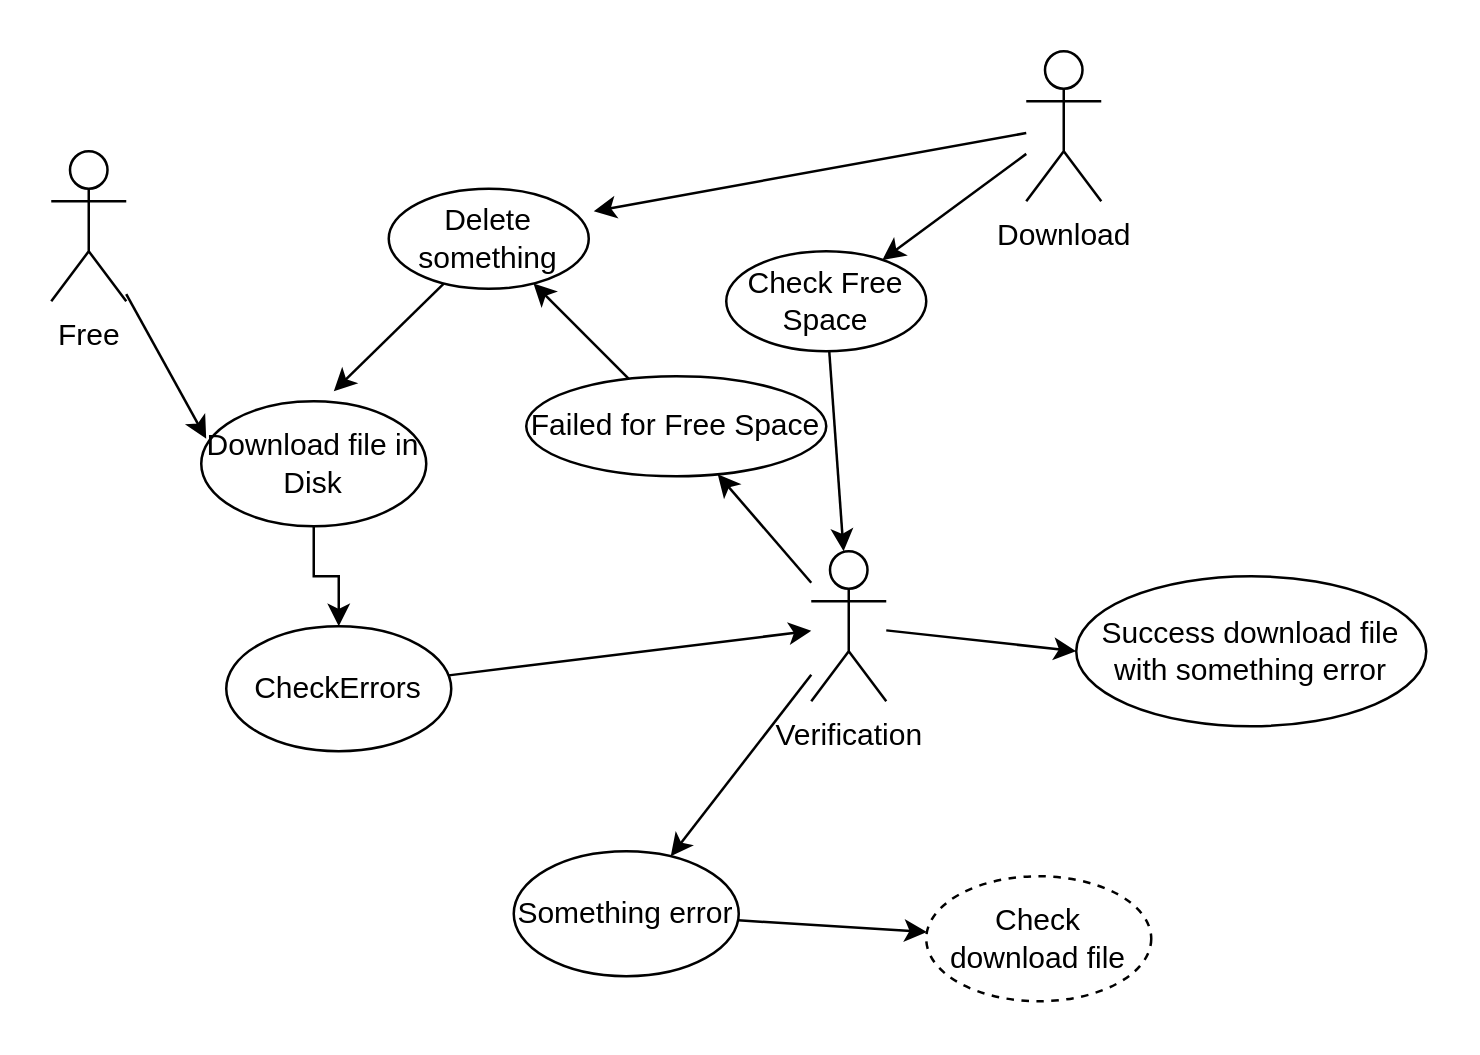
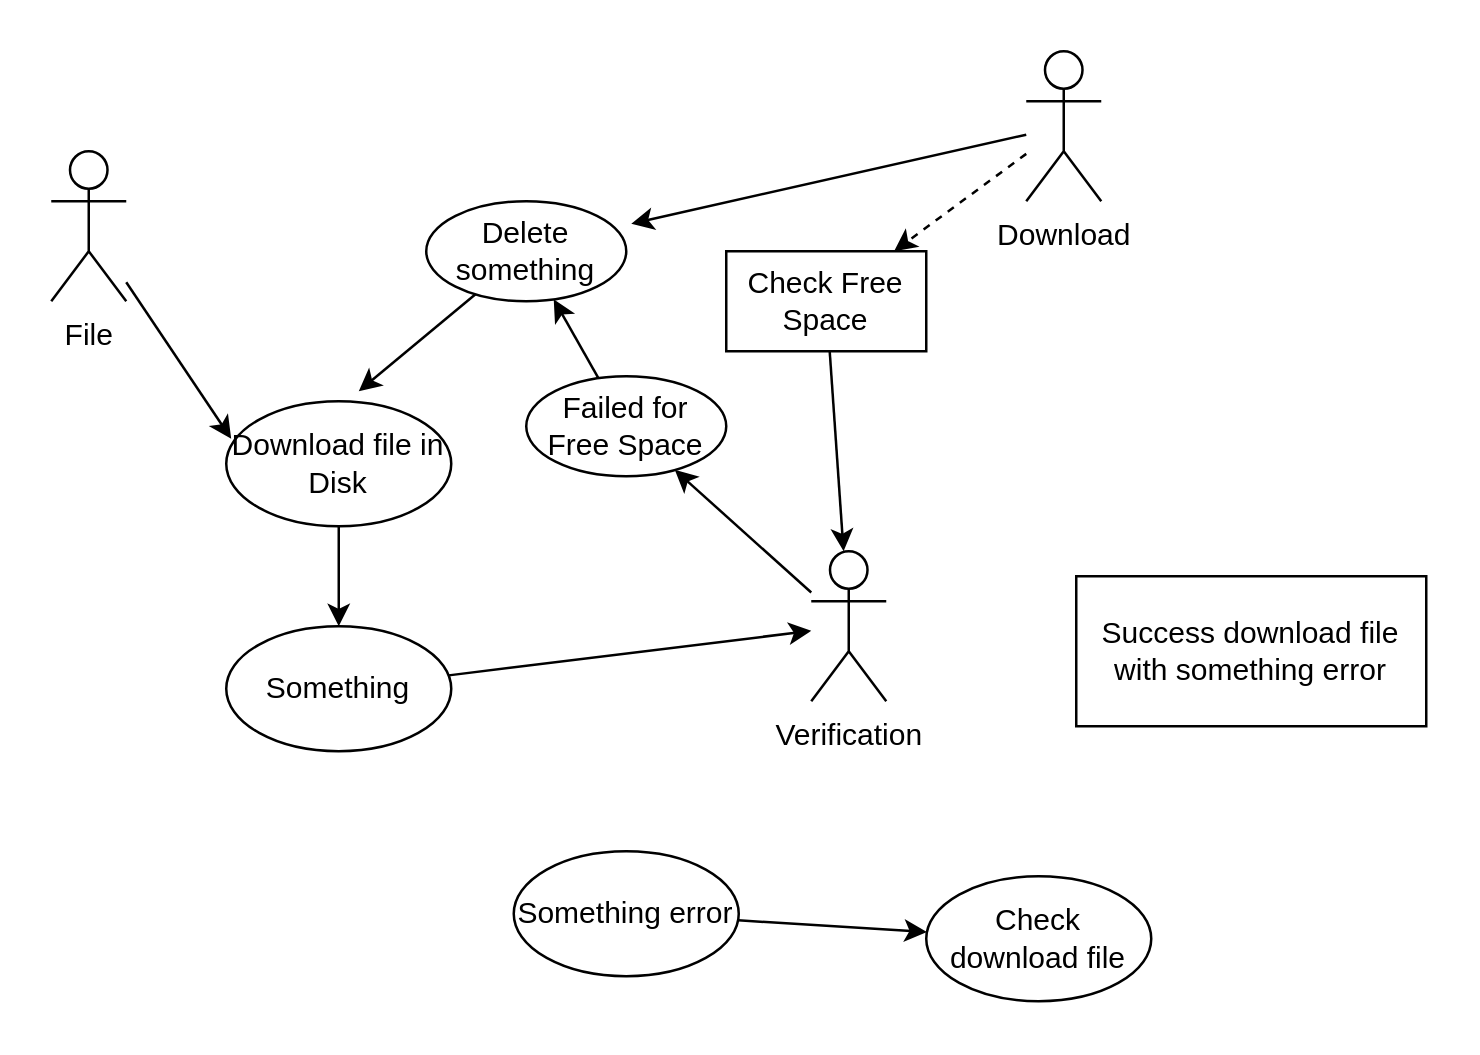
  <mxCell id="0" />
  <mxCell id="1" parent="0" />
- <mxCell id="2" style="rounded=0;orthogonalLoop=1;jettySize=auto;html=1;" edge="1" parent="1" source="4" target="12"><mxGeometry relative="1" as="geometry" /></mxCell>
+ <mxCell id="2" style="rounded=0;orthogonalLoop=1;jettySize=auto;html=1;dashed=1;" edge="1" parent="1" source="4" target="12"><mxGeometry relative="1" as="geometry" /></mxCell>
  <mxCell id="3" style="edgeStyle=none;rounded=0;orthogonalLoop=1;jettySize=auto;html=1;entryX=1.025;entryY=0.225;entryDx=0;entryDy=0;entryPerimeter=0;" edge="1" parent="1" source="4" target="24"><mxGeometry relative="1" as="geometry" /></mxCell>
  <mxCell id="4" value="Download" style="shape=umlActor;verticalLabelPosition=bottom;verticalAlign=top;html=1;" vertex="1" parent="1"><mxGeometry x="410" y="20" width="30" height="60" as="geometry" /></mxCell>
  <mxCell id="5" style="rounded=0;orthogonalLoop=1;jettySize=auto;html=1;entryX=0.022;entryY=0.3;entryDx=0;entryDy=0;entryPerimeter=0;" edge="1" parent="1" source="6" target="16"><mxGeometry relative="1" as="geometry" /></mxCell>
- <mxCell id="6" value="Free" style="shape=umlActor;verticalLabelPosition=bottom;verticalAlign=top;html=1;" vertex="1" parent="1"><mxGeometry x="20" y="60" width="30" height="60" as="geometry" /></mxCell>
+ <mxCell id="6" value="File" style="shape=umlActor;verticalLabelPosition=bottom;verticalAlign=top;html=1;" vertex="1" parent="1"><mxGeometry x="20" y="60" width="30" height="60" as="geometry" /></mxCell>
  <mxCell id="7" style="rounded=0;orthogonalLoop=1;jettySize=auto;html=1;" edge="1" parent="1" source="10" target="14"><mxGeometry relative="1" as="geometry" /></mxCell>
- <mxCell id="8" style="edgeStyle=none;rounded=0;orthogonalLoop=1;jettySize=auto;html=1;" edge="1" parent="1" source="10" target="20"><mxGeometry relative="1" as="geometry" /></mxCell>
- <mxCell id="9" style="edgeStyle=none;rounded=0;orthogonalLoop=1;jettySize=auto;html=1;entryX=0;entryY=0.5;entryDx=0;entryDy=0;" edge="1" parent="1" source="10" target="22"><mxGeometry relative="1" as="geometry" /></mxCell>
  <mxCell id="10" value="Verification" style="shape=umlActor;verticalLabelPosition=bottom;verticalAlign=top;html=1;" vertex="1" parent="1"><mxGeometry x="324" y="220" width="30" height="60" as="geometry" /></mxCell>
  <mxCell id="11" style="rounded=0;orthogonalLoop=1;jettySize=auto;html=1;" edge="1" parent="1" source="12" target="10"><mxGeometry relative="1" as="geometry" /></mxCell>
- <mxCell id="12" value="Check Free Space" style="ellipse;whiteSpace=wrap;html=1;" vertex="1" parent="1"><mxGeometry x="290" y="100" width="80" height="40" as="geometry" /></mxCell>
+ <mxCell id="12" value="Check Free Space" style="whiteSpace=wrap;html=1;rounded=0;" vertex="1" parent="1"><mxGeometry x="290" y="100" width="80" height="40" as="geometry" /></mxCell>
  <mxCell id="13" style="edgeStyle=none;rounded=0;orthogonalLoop=1;jettySize=auto;html=1;" edge="1" parent="1" source="14" target="24"><mxGeometry relative="1" as="geometry" /></mxCell>
- <mxCell id="14" value="Failed for Free Space" style="ellipse;whiteSpace=wrap;html=1;" vertex="1" parent="1"><mxGeometry x="210" y="150" width="120" height="40" as="geometry" /></mxCell>
+ <mxCell id="14" value="Failed for Free Space" style="ellipse;whiteSpace=wrap;html=1;" vertex="1" parent="1"><mxGeometry x="210" y="150" width="80" height="40" as="geometry" /></mxCell>
  <mxCell id="15" style="edgeStyle=orthogonalEdgeStyle;rounded=0;orthogonalLoop=1;jettySize=auto;html=1;entryX=0.5;entryY=0;entryDx=0;entryDy=0;" edge="1" parent="1" source="16" target="18"><mxGeometry relative="1" as="geometry" /></mxCell>
- <mxCell id="16" value="Download file in Disk" style="ellipse;whiteSpace=wrap;html=1;" vertex="1" parent="1"><mxGeometry x="80" y="160" width="90" height="50" as="geometry" /></mxCell>
+ <mxCell id="16" value="Download file in Disk" style="ellipse;whiteSpace=wrap;html=1;" vertex="1" parent="1"><mxGeometry x="90" y="160" width="90" height="50" as="geometry" /></mxCell>
  <mxCell id="17" style="edgeStyle=none;rounded=0;orthogonalLoop=1;jettySize=auto;html=1;" edge="1" parent="1" source="18" target="10"><mxGeometry relative="1" as="geometry" /></mxCell>
- <mxCell id="18" value="CheckErrors" style="ellipse;whiteSpace=wrap;html=1;" vertex="1" parent="1"><mxGeometry x="90" y="250" width="90" height="50" as="geometry" /></mxCell>
+ <mxCell id="18" value="Something" style="ellipse;whiteSpace=wrap;html=1;" vertex="1" parent="1"><mxGeometry x="90" y="250" width="90" height="50" as="geometry" /></mxCell>
  <mxCell id="19" style="edgeStyle=none;rounded=0;orthogonalLoop=1;jettySize=auto;html=1;" edge="1" parent="1" source="20" target="21"><mxGeometry relative="1" as="geometry" /></mxCell>
  <mxCell id="20" value="Something error" style="ellipse;whiteSpace=wrap;html=1;" vertex="1" parent="1"><mxGeometry x="205" y="340" width="90" height="50" as="geometry" /></mxCell>
- <mxCell id="21" value="Check download file" style="ellipse;whiteSpace=wrap;html=1;dashed=1;" vertex="1" parent="1"><mxGeometry x="370" y="350" width="90" height="50" as="geometry" /></mxCell>
- <mxCell id="22" value="Success download file with something error" style="ellipse;whiteSpace=wrap;html=1;" vertex="1" parent="1"><mxGeometry x="430" y="230" width="140" height="60" as="geometry" /></mxCell>
+ <mxCell id="21" value="Check download file" style="ellipse;whiteSpace=wrap;html=1;" vertex="1" parent="1"><mxGeometry x="370" y="350" width="90" height="50" as="geometry" /></mxCell>
+ <mxCell id="22" value="Success download file with something error" style="whiteSpace=wrap;html=1;rounded=0;" vertex="1" parent="1"><mxGeometry x="430" y="230" width="140" height="60" as="geometry" /></mxCell>
  <mxCell id="23" style="edgeStyle=none;rounded=0;orthogonalLoop=1;jettySize=auto;html=1;entryX=0.589;entryY=-0.08;entryDx=0;entryDy=0;entryPerimeter=0;" edge="1" parent="1" source="24" target="16"><mxGeometry relative="1" as="geometry" /></mxCell>
- <mxCell id="24" value="Delete something" style="ellipse;whiteSpace=wrap;html=1;" vertex="1" parent="1"><mxGeometry x="155" y="75" width="80" height="40" as="geometry" /></mxCell>
+ <mxCell id="24" value="Delete something" style="ellipse;whiteSpace=wrap;html=1;" vertex="1" parent="1"><mxGeometry x="170" y="80" width="80" height="40" as="geometry" /></mxCell>
